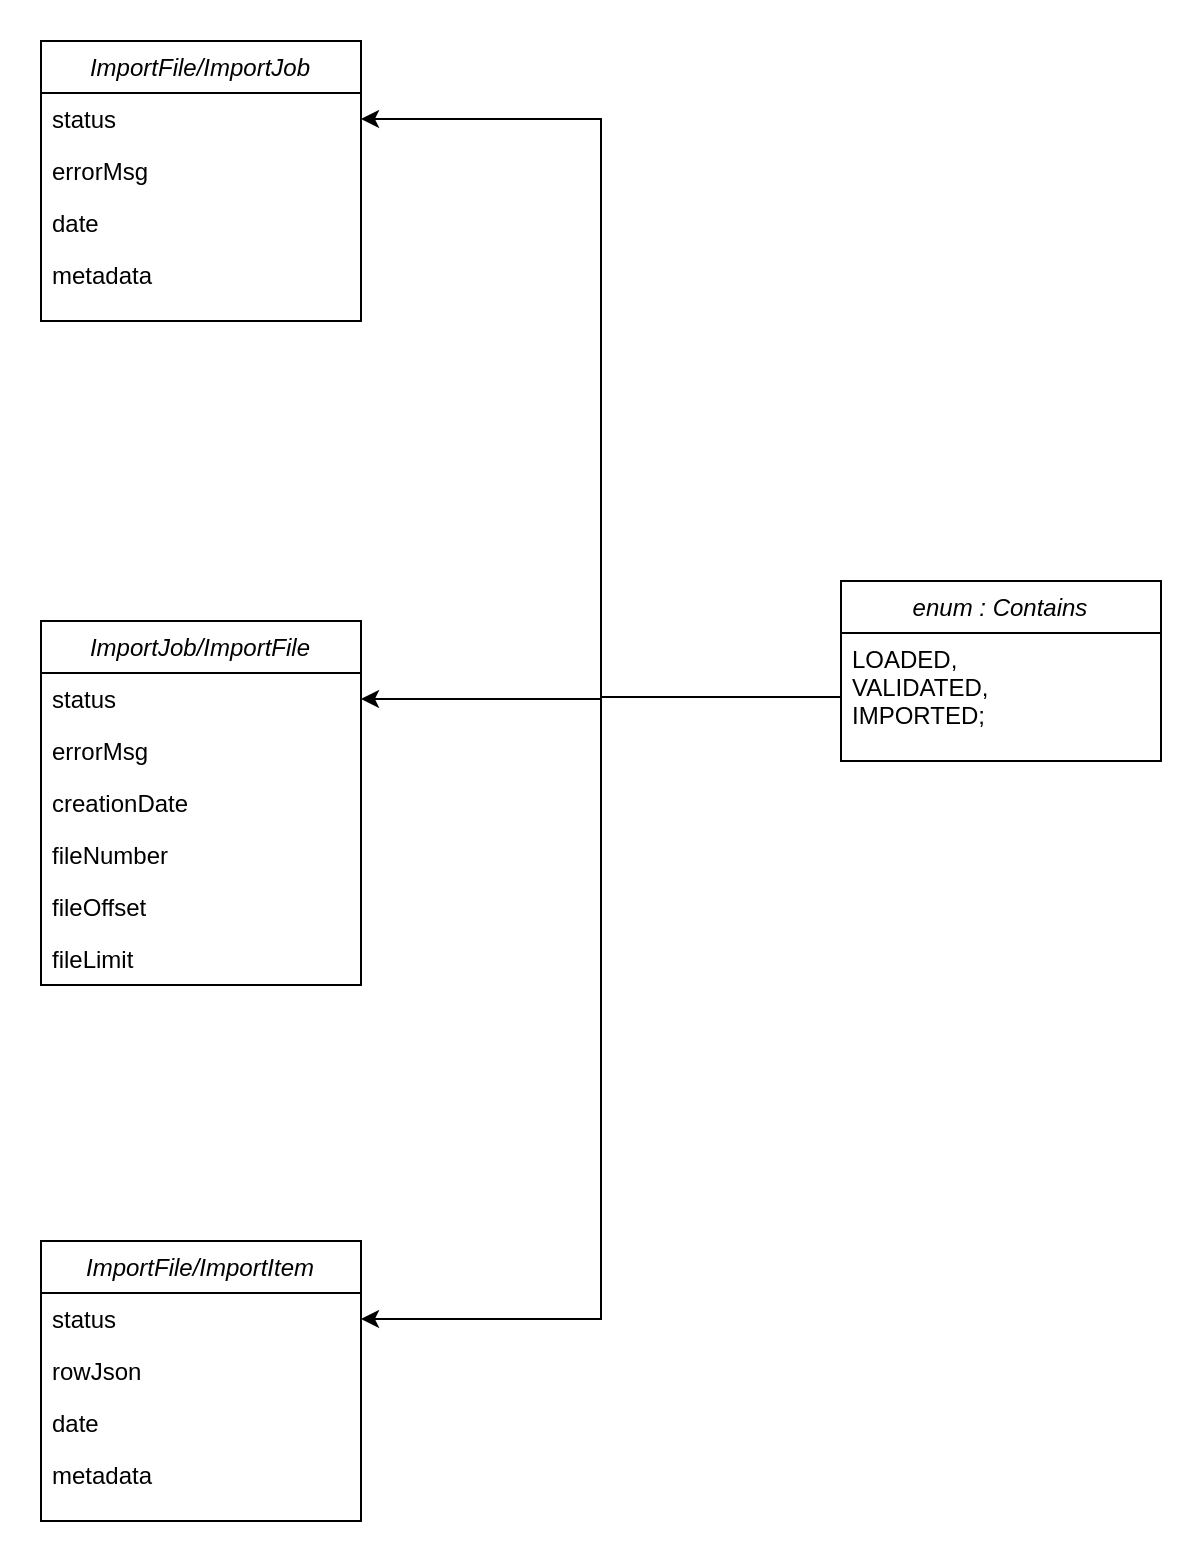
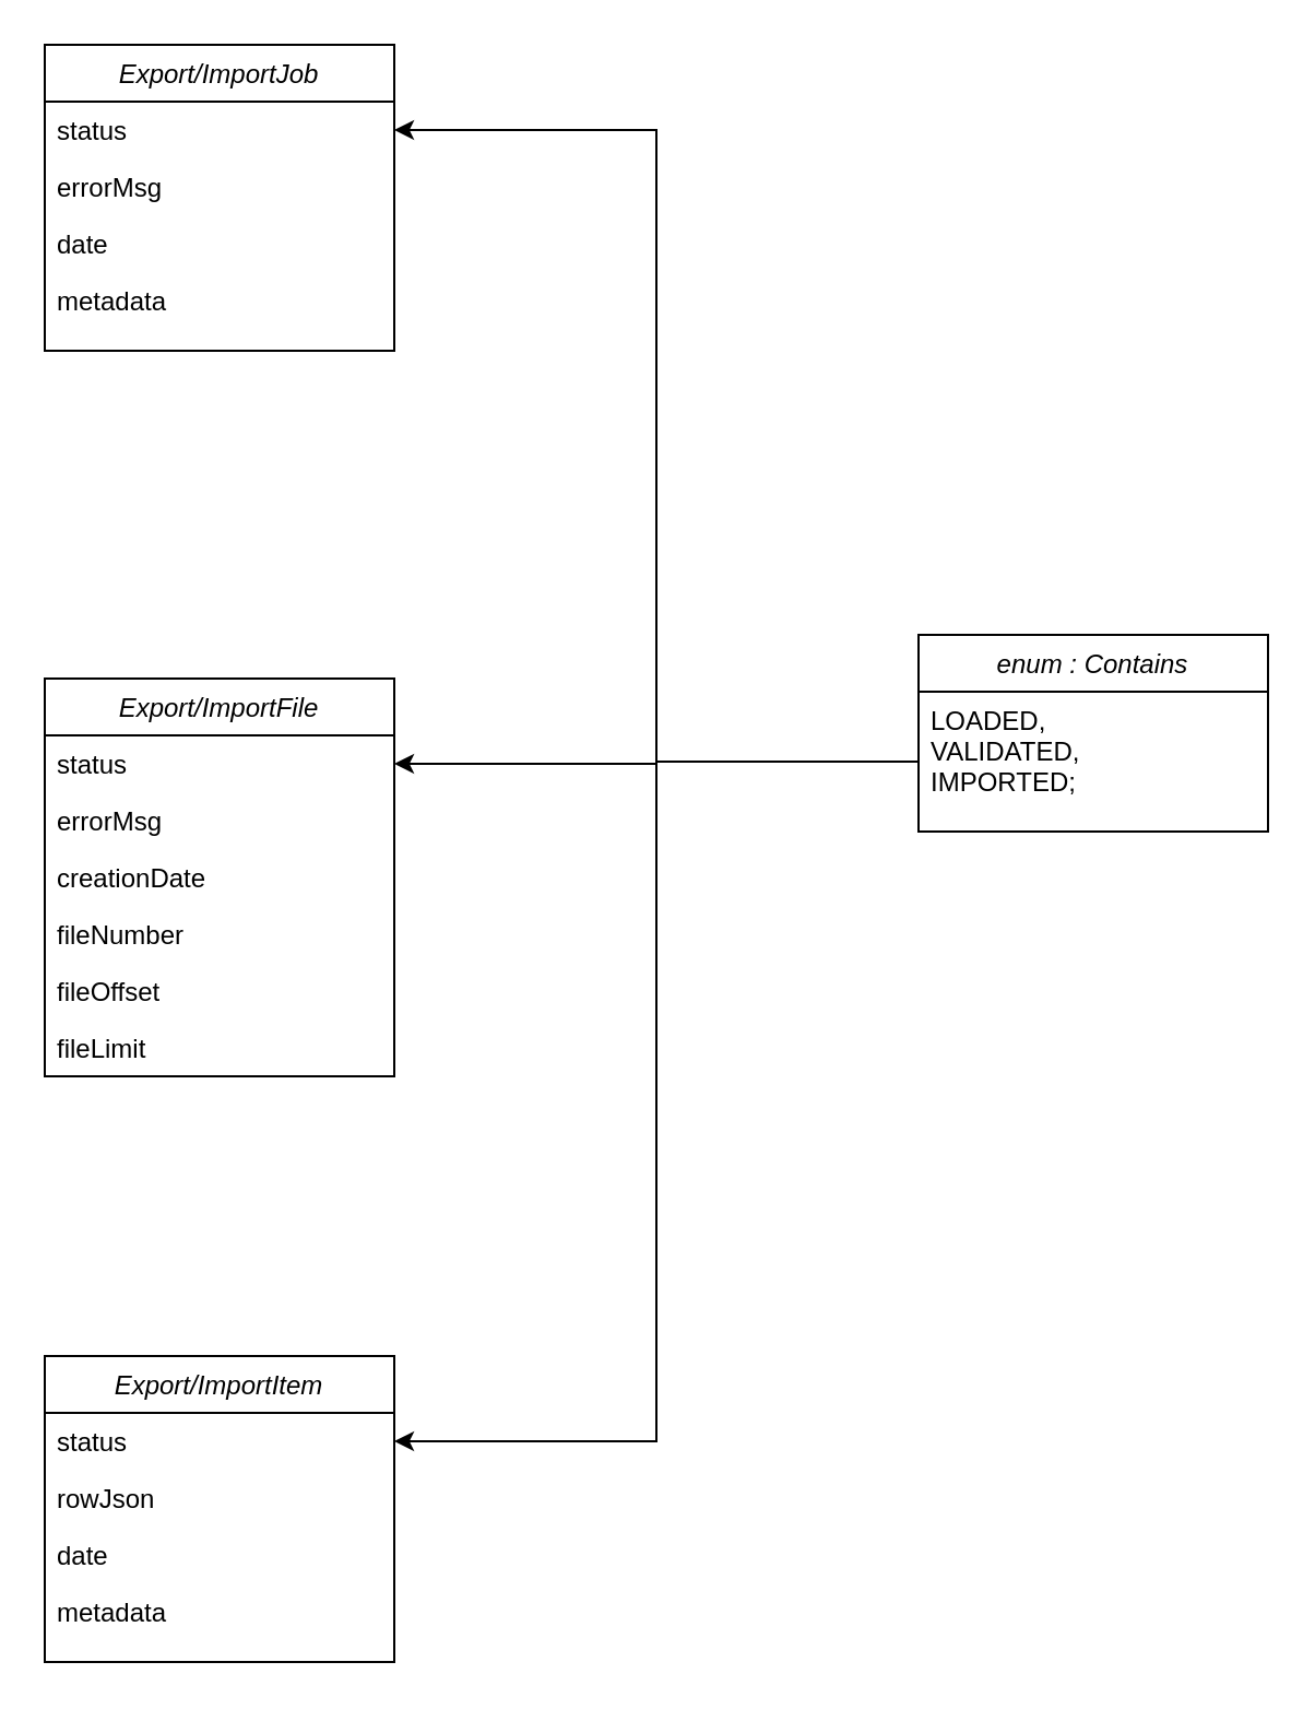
  <mxCell id="0" />
  <mxCell id="1" parent="0" />
- <mxCell id="2" value="ImportFile/ImportJob" style="swimlane;fontStyle=2;align=center;verticalAlign=top;childLayout=stackLayout;horizontal=1;startSize=26;horizontalStack=0;resizeParent=1;resizeLast=0;collapsible=1;marginBottom=0;rounded=0;shadow=0;strokeWidth=1;" parent="1" vertex="1"><mxGeometry x="20" y="20" width="160" height="140" as="geometry"><mxRectangle x="230" y="140" width="160" height="26" as="alternateBounds" /></mxGeometry></mxCell>
+ <mxCell id="2" value="Export/ImportJob" style="swimlane;fontStyle=2;align=center;verticalAlign=top;childLayout=stackLayout;horizontal=1;startSize=26;horizontalStack=0;resizeParent=1;resizeLast=0;collapsible=1;marginBottom=0;rounded=0;shadow=0;strokeWidth=1;" parent="1" vertex="1"><mxGeometry x="20" y="20" width="160" height="140" as="geometry"><mxRectangle x="230" y="140" width="160" height="26" as="alternateBounds" /></mxGeometry></mxCell>
  <mxCell id="3" value="status" style="text;align=left;verticalAlign=top;spacingLeft=4;spacingRight=4;overflow=hidden;rotatable=0;points=[[0,0.5],[1,0.5]];portConstraint=eastwest;" parent="2" vertex="1"><mxGeometry y="26" width="160" height="26" as="geometry" /></mxCell>
  <mxCell id="4" value="errorMsg" style="text;align=left;verticalAlign=top;spacingLeft=4;spacingRight=4;overflow=hidden;rotatable=0;points=[[0,0.5],[1,0.5]];portConstraint=eastwest;rounded=0;shadow=0;html=0;" parent="2" vertex="1"><mxGeometry y="52" width="160" height="26" as="geometry" /></mxCell>
  <mxCell id="5" value="date" style="text;align=left;verticalAlign=top;spacingLeft=4;spacingRight=4;overflow=hidden;rotatable=0;points=[[0,0.5],[1,0.5]];portConstraint=eastwest;rounded=0;shadow=0;html=0;" parent="2" vertex="1"><mxGeometry y="78" width="160" height="26" as="geometry" /></mxCell>
  <mxCell id="6" value="metadata" style="text;align=left;verticalAlign=top;spacingLeft=4;spacingRight=4;overflow=hidden;rotatable=0;points=[[0,0.5],[1,0.5]];portConstraint=eastwest;rounded=0;shadow=0;html=0;" vertex="1" parent="2"><mxGeometry y="104" width="160" height="26" as="geometry" /></mxCell>
- <mxCell id="7" value="ImportJob/ImportFile" style="swimlane;fontStyle=2;align=center;verticalAlign=top;childLayout=stackLayout;horizontal=1;startSize=26;horizontalStack=0;resizeParent=1;resizeLast=0;collapsible=1;marginBottom=0;rounded=0;shadow=0;strokeWidth=1;" vertex="1" parent="1"><mxGeometry x="20" y="310" width="160" height="182" as="geometry"><mxRectangle x="230" y="140" width="160" height="26" as="alternateBounds" /></mxGeometry></mxCell>
+ <mxCell id="7" value="Export/ImportFile" style="swimlane;fontStyle=2;align=center;verticalAlign=top;childLayout=stackLayout;horizontal=1;startSize=26;horizontalStack=0;resizeParent=1;resizeLast=0;collapsible=1;marginBottom=0;rounded=0;shadow=0;strokeWidth=1;" vertex="1" parent="1"><mxGeometry x="20" y="310" width="160" height="182" as="geometry"><mxRectangle x="230" y="140" width="160" height="26" as="alternateBounds" /></mxGeometry></mxCell>
  <mxCell id="8" value="status" style="text;align=left;verticalAlign=top;spacingLeft=4;spacingRight=4;overflow=hidden;rotatable=0;points=[[0,0.5],[1,0.5]];portConstraint=eastwest;" vertex="1" parent="7"><mxGeometry y="26" width="160" height="26" as="geometry" /></mxCell>
  <mxCell id="9" value="errorMsg" style="text;align=left;verticalAlign=top;spacingLeft=4;spacingRight=4;overflow=hidden;rotatable=0;points=[[0,0.5],[1,0.5]];portConstraint=eastwest;rounded=0;shadow=0;html=0;" vertex="1" parent="7"><mxGeometry y="52" width="160" height="26" as="geometry" /></mxCell>
  <mxCell id="10" value="creationDate" style="text;align=left;verticalAlign=top;spacingLeft=4;spacingRight=4;overflow=hidden;rotatable=0;points=[[0,0.5],[1,0.5]];portConstraint=eastwest;rounded=0;shadow=0;html=0;" vertex="1" parent="7"><mxGeometry y="78" width="160" height="26" as="geometry" /></mxCell>
  <mxCell id="11" value="fileNumber" style="text;align=left;verticalAlign=top;spacingLeft=4;spacingRight=4;overflow=hidden;rotatable=0;points=[[0,0.5],[1,0.5]];portConstraint=eastwest;rounded=0;shadow=0;html=0;" vertex="1" parent="7"><mxGeometry y="104" width="160" height="26" as="geometry" /></mxCell>
  <mxCell id="12" value="fileOffset" style="text;align=left;verticalAlign=top;spacingLeft=4;spacingRight=4;overflow=hidden;rotatable=0;points=[[0,0.5],[1,0.5]];portConstraint=eastwest;rounded=0;shadow=0;html=0;" vertex="1" parent="7"><mxGeometry y="130" width="160" height="26" as="geometry" /></mxCell>
  <mxCell id="13" value="fileLimit" style="text;align=left;verticalAlign=top;spacingLeft=4;spacingRight=4;overflow=hidden;rotatable=0;points=[[0,0.5],[1,0.5]];portConstraint=eastwest;rounded=0;shadow=0;html=0;" vertex="1" parent="7"><mxGeometry y="156" width="160" height="26" as="geometry" /></mxCell>
- <mxCell id="14" value="ImportFile/ImportItem" style="swimlane;fontStyle=2;align=center;verticalAlign=top;childLayout=stackLayout;horizontal=1;startSize=26;horizontalStack=0;resizeParent=1;resizeLast=0;collapsible=1;marginBottom=0;rounded=0;shadow=0;strokeWidth=1;" vertex="1" parent="1"><mxGeometry x="20" y="620" width="160" height="140" as="geometry"><mxRectangle x="230" y="140" width="160" height="26" as="alternateBounds" /></mxGeometry></mxCell>
+ <mxCell id="14" value="Export/ImportItem" style="swimlane;fontStyle=2;align=center;verticalAlign=top;childLayout=stackLayout;horizontal=1;startSize=26;horizontalStack=0;resizeParent=1;resizeLast=0;collapsible=1;marginBottom=0;rounded=0;shadow=0;strokeWidth=1;" vertex="1" parent="1"><mxGeometry x="20" y="620" width="160" height="140" as="geometry"><mxRectangle x="230" y="140" width="160" height="26" as="alternateBounds" /></mxGeometry></mxCell>
  <mxCell id="15" value="status" style="text;align=left;verticalAlign=top;spacingLeft=4;spacingRight=4;overflow=hidden;rotatable=0;points=[[0,0.5],[1,0.5]];portConstraint=eastwest;" vertex="1" parent="14"><mxGeometry y="26" width="160" height="26" as="geometry" /></mxCell>
  <mxCell id="16" value="rowJson" style="text;align=left;verticalAlign=top;spacingLeft=4;spacingRight=4;overflow=hidden;rotatable=0;points=[[0,0.5],[1,0.5]];portConstraint=eastwest;rounded=0;shadow=0;html=0;" vertex="1" parent="14"><mxGeometry y="52" width="160" height="26" as="geometry" /></mxCell>
  <mxCell id="17" value="date" style="text;align=left;verticalAlign=top;spacingLeft=4;spacingRight=4;overflow=hidden;rotatable=0;points=[[0,0.5],[1,0.5]];portConstraint=eastwest;rounded=0;shadow=0;html=0;" vertex="1" parent="14"><mxGeometry y="78" width="160" height="26" as="geometry" /></mxCell>
  <mxCell id="18" value="metadata" style="text;align=left;verticalAlign=top;spacingLeft=4;spacingRight=4;overflow=hidden;rotatable=0;points=[[0,0.5],[1,0.5]];portConstraint=eastwest;rounded=0;shadow=0;html=0;" vertex="1" parent="14"><mxGeometry y="104" width="160" height="26" as="geometry" /></mxCell>
  <mxCell id="19" value="enum : Contains" style="swimlane;fontStyle=2;align=center;verticalAlign=top;childLayout=stackLayout;horizontal=1;startSize=26;horizontalStack=0;resizeParent=1;resizeLast=0;collapsible=1;marginBottom=0;rounded=0;shadow=0;strokeWidth=1;" vertex="1" parent="1"><mxGeometry x="420" y="290" width="160" height="90" as="geometry"><mxRectangle x="230" y="140" width="160" height="26" as="alternateBounds" /></mxGeometry></mxCell>
  <mxCell id="20" value="LOADED,&#10;VALIDATED,&#10;IMPORTED;" style="text;align=left;verticalAlign=top;spacingLeft=4;spacingRight=4;overflow=hidden;rotatable=0;points=[[0,0.5],[1,0.5]];portConstraint=eastwest;" vertex="1" parent="19"><mxGeometry y="26" width="160" height="64" as="geometry" /></mxCell>
  <mxCell id="21" style="edgeStyle=orthogonalEdgeStyle;rounded=0;orthogonalLoop=1;jettySize=auto;html=1;" edge="1" parent="1" source="20" target="15"><mxGeometry relative="1" as="geometry" /></mxCell>
  <mxCell id="22" style="edgeStyle=orthogonalEdgeStyle;rounded=0;orthogonalLoop=1;jettySize=auto;html=1;" edge="1" parent="1" source="20" target="8"><mxGeometry relative="1" as="geometry" /></mxCell>
  <mxCell id="23" style="edgeStyle=orthogonalEdgeStyle;rounded=0;orthogonalLoop=1;jettySize=auto;html=1;" edge="1" parent="1" source="20" target="3"><mxGeometry relative="1" as="geometry" /></mxCell>
